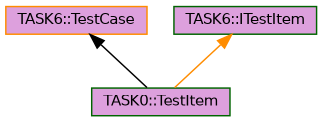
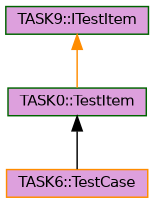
  digraph {
    node [color=darkgreen fillcolor=plum fontname=Helvetica fontsize=10 shape=record style=filled]
    edge [dir=back fontname=Helvetica fontsize=10 labelfontname=Helvetica labelfontsize=10 style=solid]
    n1 [color=darkorange fontcolor=black height=0.2 label="TASK6::TestCase" width=0.4]
    n2 [height=0.2 label="TASK0::TestItem" width=0.4]
-   n3 [height=0.2 label="TASK6::ITestItem" width=0.4]
-   n1 -> n2 [color=black]
+   n3 [height=0.2 label="TASK9::ITestItem" width=0.4]
+   n2 -> n1 [color=black]
    n3 -> n2 [color=darkorange]
  }
